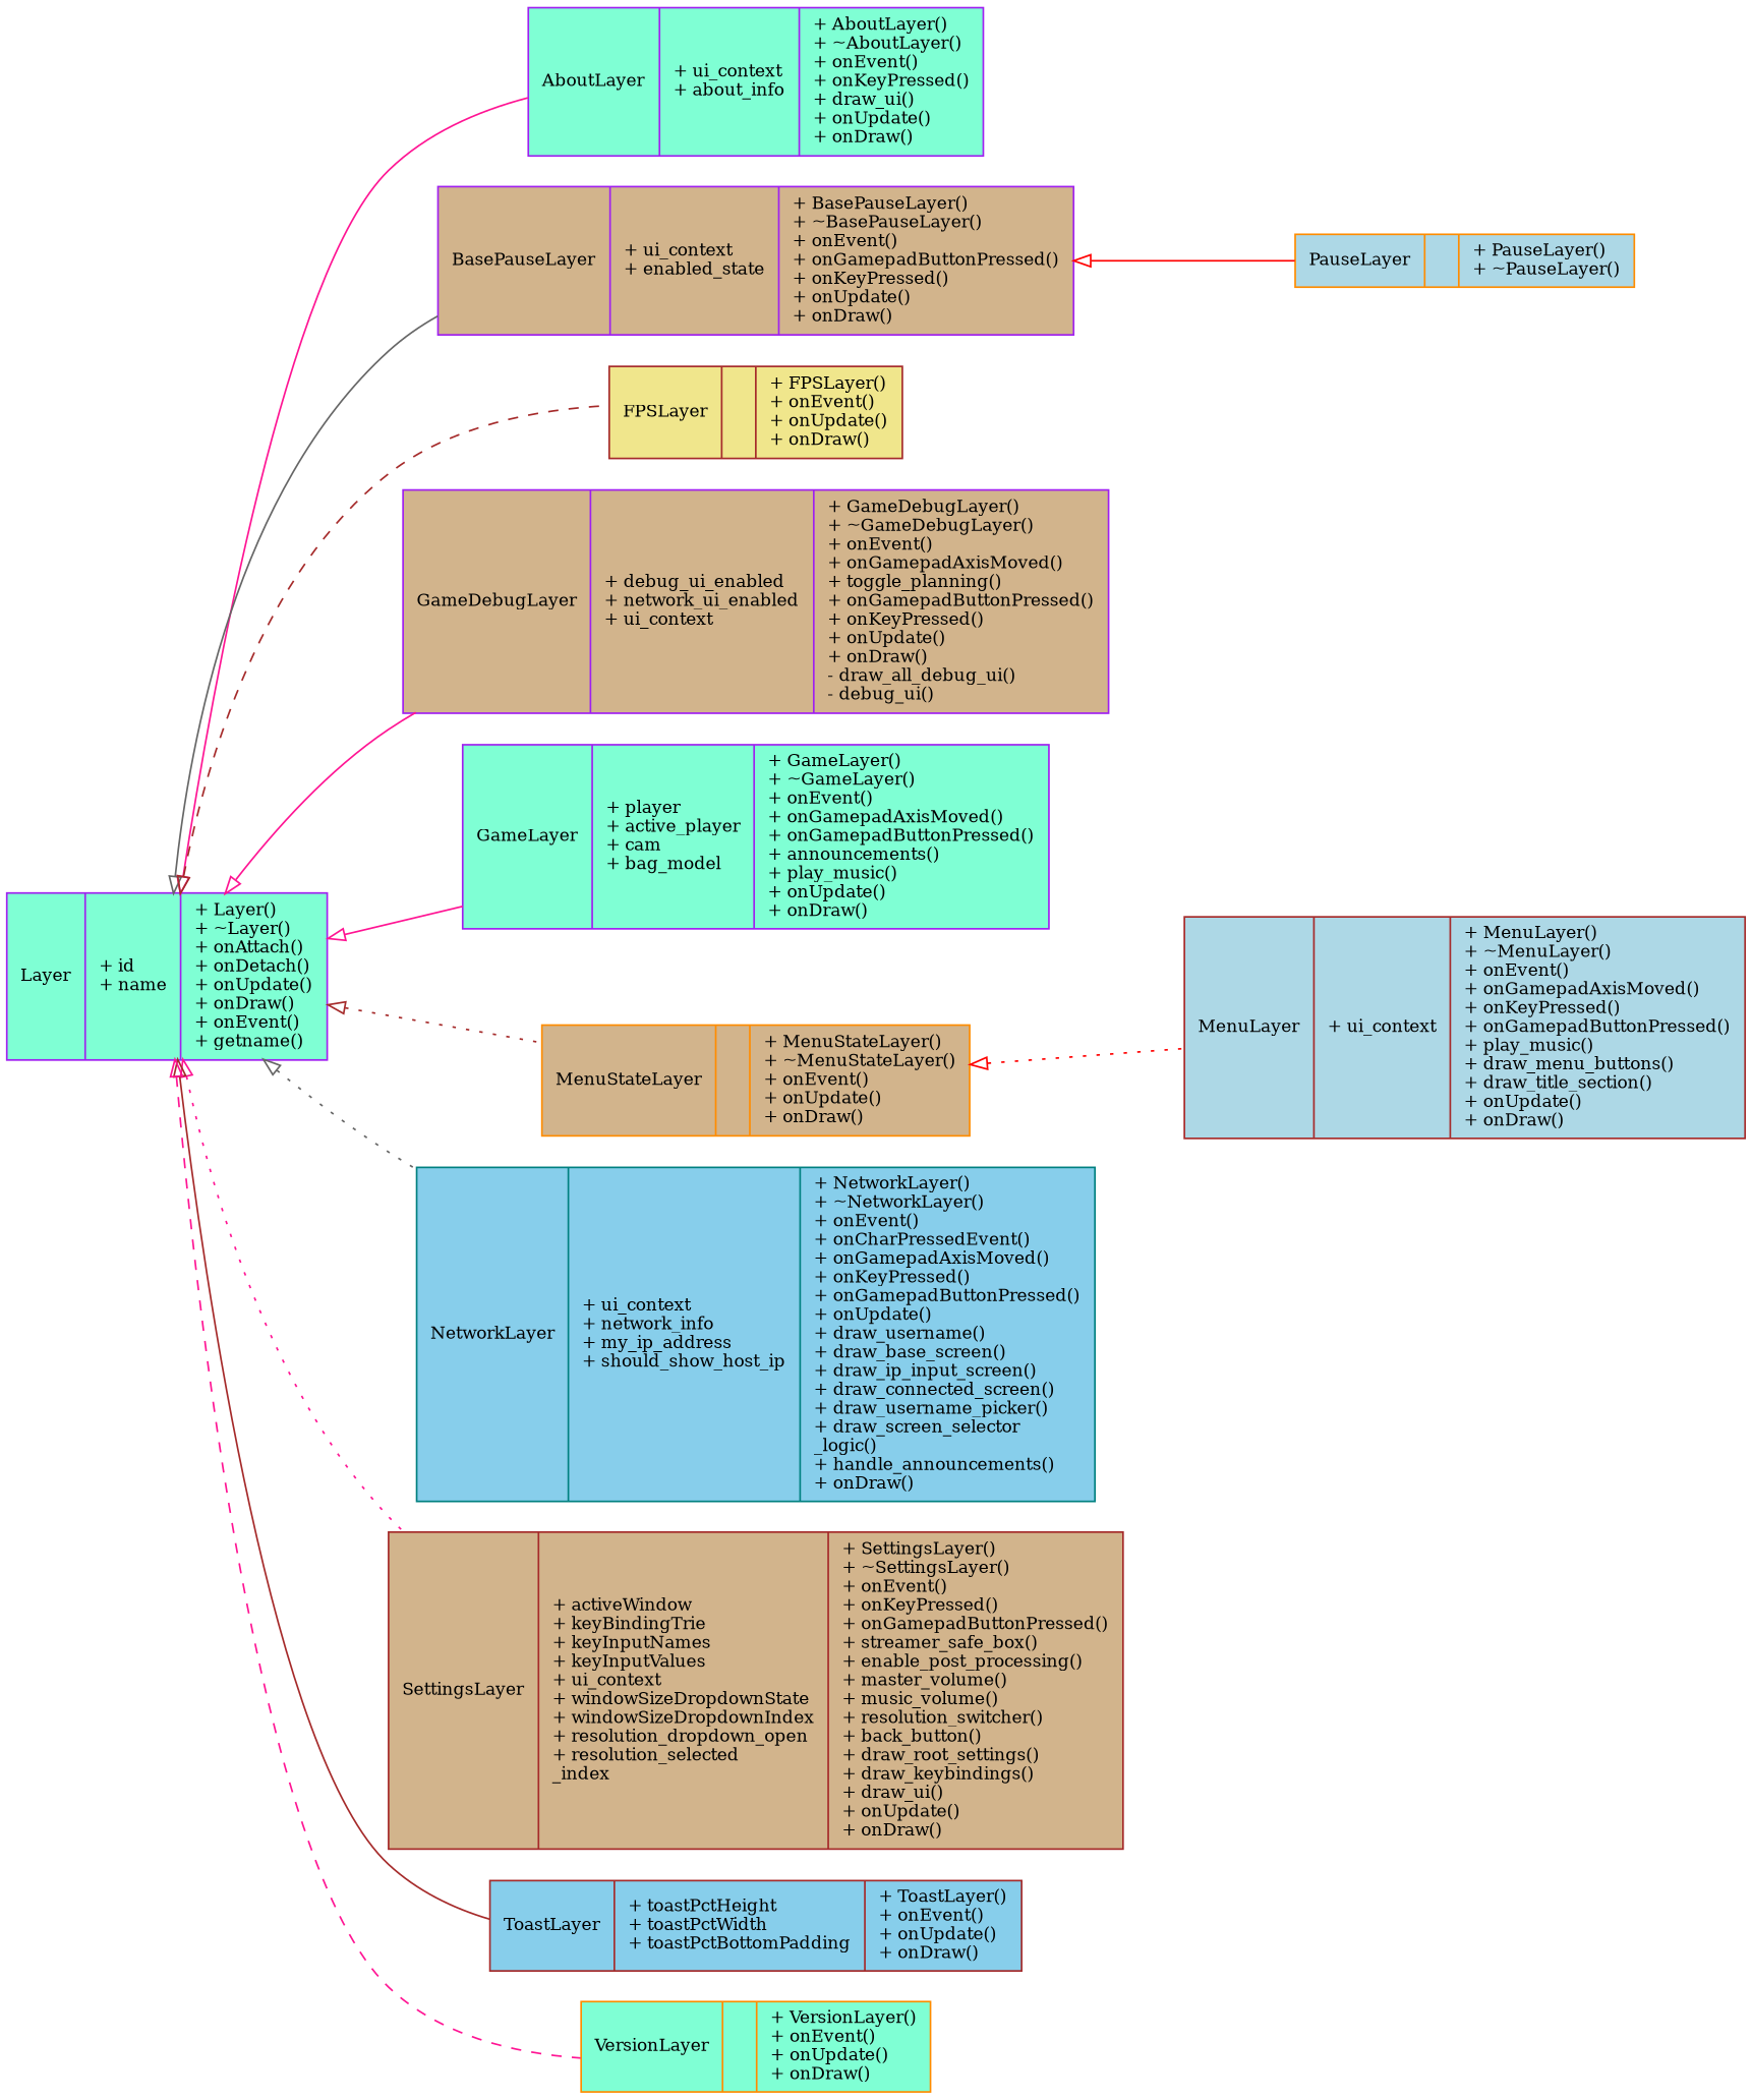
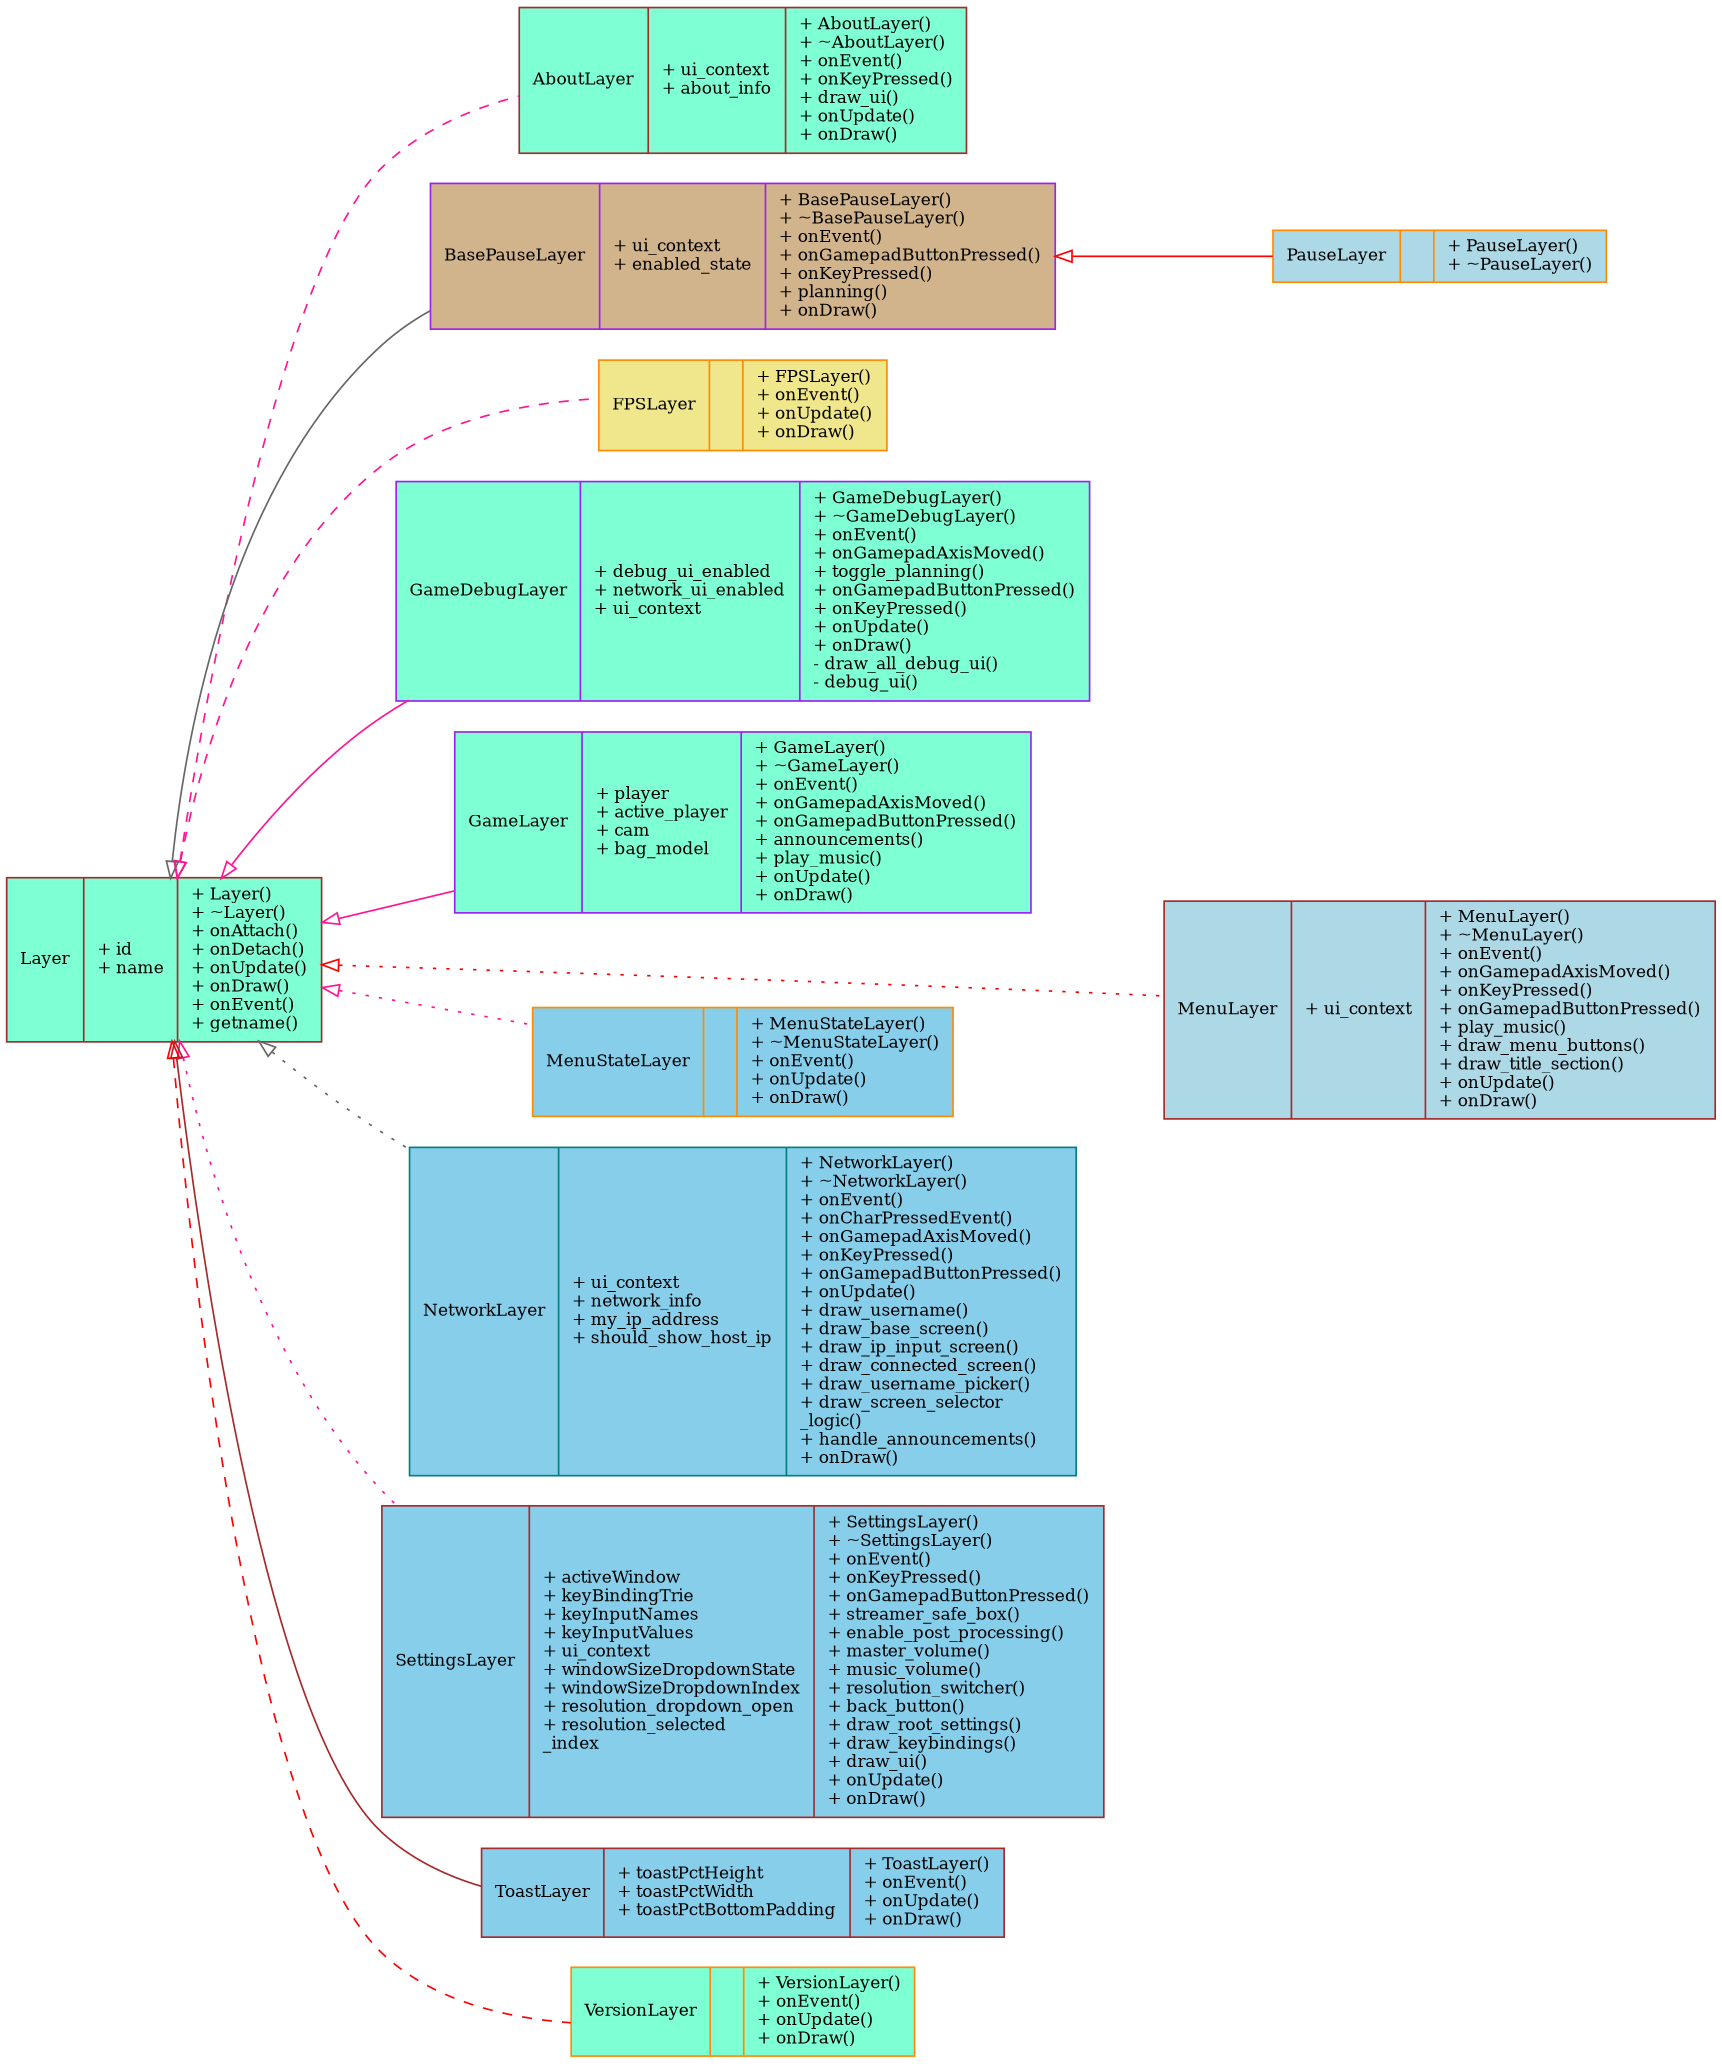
  digraph {
    fontname="DejaVu Serif"
    rankdir=LR
    node [color=brown fillcolor=aquamarine fontname="DejaVu Serif" fontsize=10 shape=record style=filled]
    edge [arrowtail=onormal color=deeppink dir=back fontname="DejaVu Serif" fontsize=10 labelfontname=Helvetica labelfontsize=10 style=solid]
-   n1 [color=purple fontcolor=black height=0.2 label="{Layer\n|+ id\l+ name\l|+ Layer()\l+ ~Layer()\l+ onAttach()\l+ onDetach()\l+ onUpdate()\l+ onDraw()\l+ onEvent()\l+ getname()\l}" width=0.4]
-   n2 [color=purple height=0.2 label="{AboutLayer\n|+ ui_context\l+ about_info\l|+ AboutLayer()\l+ ~AboutLayer()\l+ onEvent()\l+ onKeyPressed()\l+ draw_ui()\l+ onUpdate()\l+ onDraw()\l}" width=0.4]
-   n3 [color=purple fillcolor=tan height=0.2 label="{BasePauseLayer\n|+ ui_context\l+ enabled_state\l|+ BasePauseLayer()\l+ ~BasePauseLayer()\l+ onEvent()\l+ onGamepadButtonPressed()\l+ onKeyPressed()\l+ onUpdate()\l+ onDraw()\l}" width=0.4]
-   n4 [fillcolor=khaki height=0.2 label="{FPSLayer\n||+ FPSLayer()\l+ onEvent()\l+ onUpdate()\l+ onDraw()\l}" width=0.4]
-   n5 [color=purple fillcolor=tan height=0.2 label="{GameDebugLayer\n|+ debug_ui_enabled\l+ network_ui_enabled\l+ ui_context\l|+ GameDebugLayer()\l+ ~GameDebugLayer()\l+ onEvent()\l+ onGamepadAxisMoved()\l+ toggle_planning()\l+ onGamepadButtonPressed()\l+ onKeyPressed()\l+ onUpdate()\l+ onDraw()\l- draw_all_debug_ui()\l- debug_ui()\l}" width=0.4]
+   n1 [fontcolor=black height=0.2 label="{Layer\n|+ id\l+ name\l|+ Layer()\l+ ~Layer()\l+ onAttach()\l+ onDetach()\l+ onUpdate()\l+ onDraw()\l+ onEvent()\l+ getname()\l}" width=0.4]
+   n2 [height=0.2 label="{AboutLayer\n|+ ui_context\l+ about_info\l|+ AboutLayer()\l+ ~AboutLayer()\l+ onEvent()\l+ onKeyPressed()\l+ draw_ui()\l+ onUpdate()\l+ onDraw()\l}" width=0.4]
+   n3 [color=purple fillcolor=tan height=0.2 label="{BasePauseLayer\n|+ ui_context\l+ enabled_state\l|+ BasePauseLayer()\l+ ~BasePauseLayer()\l+ onEvent()\l+ onGamepadButtonPressed()\l+ onKeyPressed()\l+ planning()\l+ onDraw()\l}" width=0.4]
+   n4 [color=darkorange fillcolor=khaki height=0.2 label="{FPSLayer\n||+ FPSLayer()\l+ onEvent()\l+ onUpdate()\l+ onDraw()\l}" width=0.4]
+   n5 [color=purple height=0.2 label="{GameDebugLayer\n|+ debug_ui_enabled\l+ network_ui_enabled\l+ ui_context\l|+ GameDebugLayer()\l+ ~GameDebugLayer()\l+ onEvent()\l+ onGamepadAxisMoved()\l+ toggle_planning()\l+ onGamepadButtonPressed()\l+ onKeyPressed()\l+ onUpdate()\l+ onDraw()\l- draw_all_debug_ui()\l- debug_ui()\l}" width=0.4]
    n6 [color=purple height=0.2 label="{GameLayer\n|+ player\l+ active_player\l+ cam\l+ bag_model\l|+ GameLayer()\l+ ~GameLayer()\l+ onEvent()\l+ onGamepadAxisMoved()\l+ onGamepadButtonPressed()\l+ announcements()\l+ play_music()\l+ onUpdate()\l+ onDraw()\l}" width=0.4]
    n7 [fillcolor=lightblue height=0.2 label="{MenuLayer\n|+ ui_context\l|+ MenuLayer()\l+ ~MenuLayer()\l+ onEvent()\l+ onGamepadAxisMoved()\l+ onKeyPressed()\l+ onGamepadButtonPressed()\l+ play_music()\l+ draw_menu_buttons()\l+ draw_title_section()\l+ onUpdate()\l+ onDraw()\l}" width=0.4]
-   n8 [color=darkorange fillcolor=tan height=0.2 label="{MenuStateLayer\n||+ MenuStateLayer()\l+ ~MenuStateLayer()\l+ onEvent()\l+ onUpdate()\l+ onDraw()\l}" width=0.4]
+   n8 [color=darkorange fillcolor=skyblue height=0.2 label="{MenuStateLayer\n||+ MenuStateLayer()\l+ ~MenuStateLayer()\l+ onEvent()\l+ onUpdate()\l+ onDraw()\l}" width=0.4]
    n9 [color=teal fillcolor=skyblue height=0.2 label="{NetworkLayer\n|+ ui_context\l+ network_info\l+ my_ip_address\l+ should_show_host_ip\l|+ NetworkLayer()\l+ ~NetworkLayer()\l+ onEvent()\l+ onCharPressedEvent()\l+ onGamepadAxisMoved()\l+ onKeyPressed()\l+ onGamepadButtonPressed()\l+ onUpdate()\l+ draw_username()\l+ draw_base_screen()\l+ draw_ip_input_screen()\l+ draw_connected_screen()\l+ draw_username_picker()\l+ draw_screen_selector\l_logic()\l+ handle_announcements()\l+ onDraw()\l}" width=0.4]
-   n10 [fillcolor=tan height=0.2 label="{SettingsLayer\n|+ activeWindow\l+ keyBindingTrie\l+ keyInputNames\l+ keyInputValues\l+ ui_context\l+ windowSizeDropdownState\l+ windowSizeDropdownIndex\l+ resolution_dropdown_open\l+ resolution_selected\l_index\l|+ SettingsLayer()\l+ ~SettingsLayer()\l+ onEvent()\l+ onKeyPressed()\l+ onGamepadButtonPressed()\l+ streamer_safe_box()\l+ enable_post_processing()\l+ master_volume()\l+ music_volume()\l+ resolution_switcher()\l+ back_button()\l+ draw_root_settings()\l+ draw_keybindings()\l+ draw_ui()\l+ onUpdate()\l+ onDraw()\l}" width=0.4]
+   n10 [fillcolor=skyblue height=0.2 label="{SettingsLayer\n|+ activeWindow\l+ keyBindingTrie\l+ keyInputNames\l+ keyInputValues\l+ ui_context\l+ windowSizeDropdownState\l+ windowSizeDropdownIndex\l+ resolution_dropdown_open\l+ resolution_selected\l_index\l|+ SettingsLayer()\l+ ~SettingsLayer()\l+ onEvent()\l+ onKeyPressed()\l+ onGamepadButtonPressed()\l+ streamer_safe_box()\l+ enable_post_processing()\l+ master_volume()\l+ music_volume()\l+ resolution_switcher()\l+ back_button()\l+ draw_root_settings()\l+ draw_keybindings()\l+ draw_ui()\l+ onUpdate()\l+ onDraw()\l}" width=0.4]
    n11 [fillcolor=skyblue height=0.2 label="{ToastLayer\n|+ toastPctHeight\l+ toastPctWidth\l+ toastPctBottomPadding\l|+ ToastLayer()\l+ onEvent()\l+ onUpdate()\l+ onDraw()\l}" width=0.4]
    n12 [color=darkorange height=0.2 label="{VersionLayer\n||+ VersionLayer()\l+ onEvent()\l+ onUpdate()\l+ onDraw()\l}" width=0.4]
    n13 [color=darkorange fillcolor=lightblue height=0.2 label="{PauseLayer\n||+ PauseLayer()\l+ ~PauseLayer()\l}" width=0.4]
-   n1 -> n2
+   n1 -> n2 [style=dashed]
    n1 -> n3 [color=gray40]
-   n1 -> n4 [color=brown style=dashed]
+   n1 -> n4 [style=dashed]
    n1 -> n5
    n1 -> n6
-   n8 -> n7 [color=red style=dotted]
-   n1 -> n8 [color=brown style=dotted]
+   n1 -> n7 [color=red style=dotted]
+   n1 -> n8 [style=dotted]
    n1 -> n9 [color=gray40 style=dotted]
    n1 -> n10 [style=dotted]
    n1 -> n11 [color=brown]
-   n1 -> n12 [style=dashed]
+   n1 -> n12 [color=red style=dashed]
    n3 -> n13 [color=red]
  }
